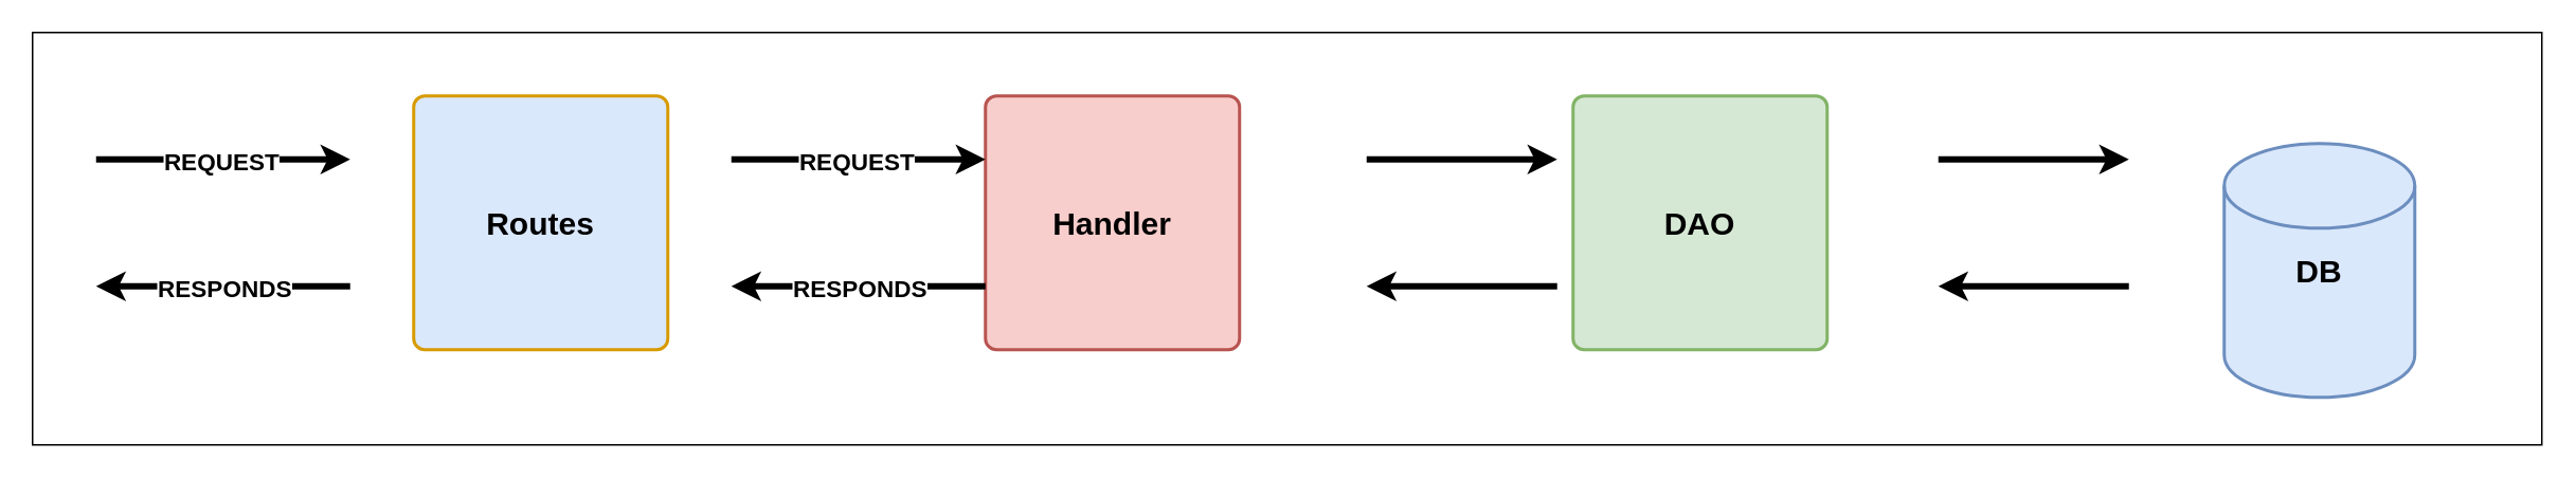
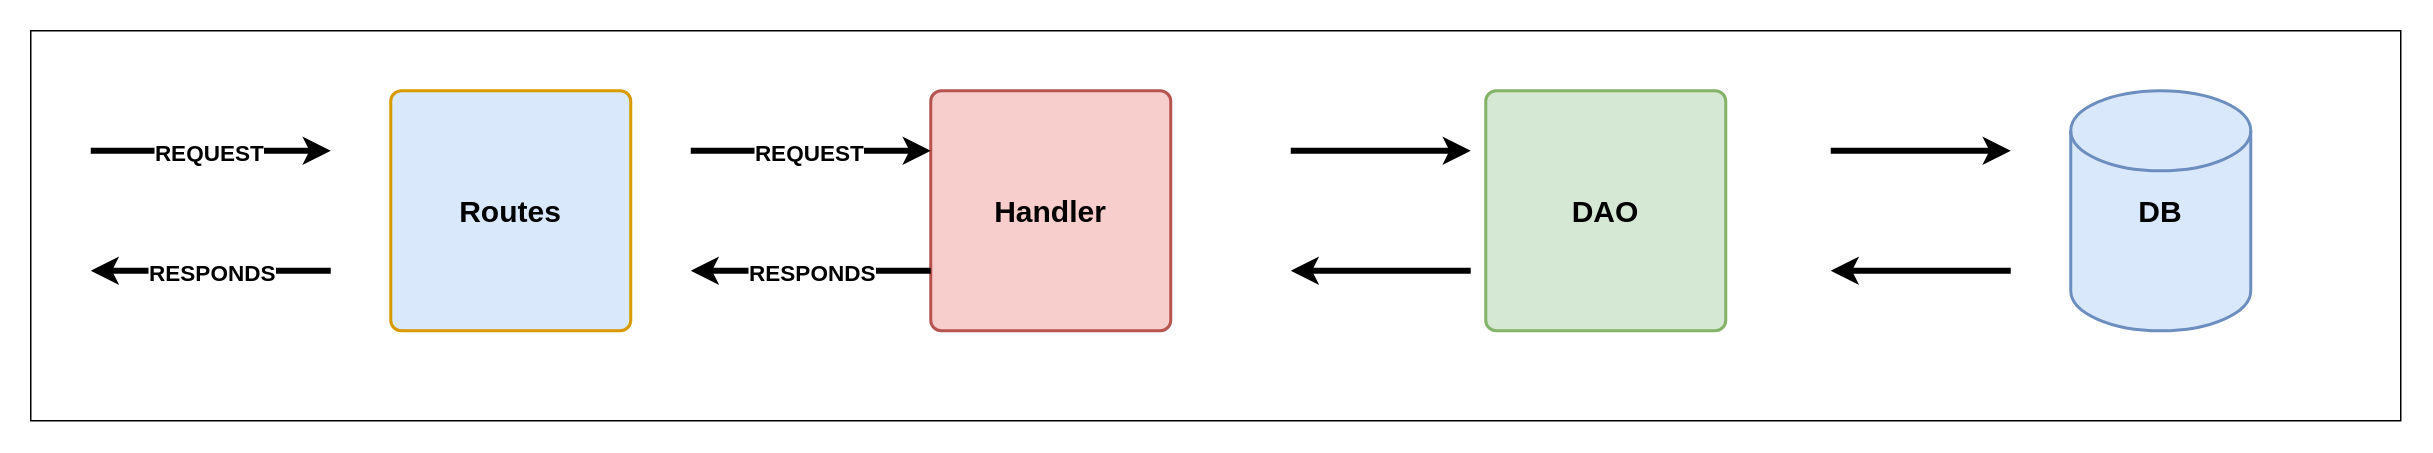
  <mxCell id="0" />
  <mxCell id="1" parent="0" />
  <mxCell id="2" value="" style="rounded=0;whiteSpace=wrap;html=1;" vertex="1" parent="1"><mxGeometry x="20" y="20" width="1580" height="260" as="geometry" /></mxCell>
  <mxCell id="3" value="&lt;font size=&quot;1&quot; style=&quot;&quot;&gt;&lt;b style=&quot;font-size: 20px;&quot;&gt;Routes&lt;/b&gt;&lt;/font&gt;" style="rounded=1;whiteSpace=wrap;html=1;absoluteArcSize=1;arcSize=14;strokeWidth=2;fillColor=#dae8fc;strokeColor=#d79b00;" vertex="1" parent="1"><mxGeometry x="260" y="60" width="160" height="160" as="geometry" /></mxCell>
  <mxCell id="4" value="&lt;font size=&quot;1&quot; style=&quot;&quot;&gt;&lt;b style=&quot;font-size: 20px;&quot;&gt;Handler&lt;/b&gt;&lt;/font&gt;" style="rounded=1;whiteSpace=wrap;html=1;absoluteArcSize=1;arcSize=14;strokeWidth=2;fillColor=#f8cecc;strokeColor=#b85450;" vertex="1" parent="1"><mxGeometry x="620" y="60" width="160" height="160" as="geometry" /></mxCell>
  <mxCell id="5" value="&lt;font size=&quot;1&quot; style=&quot;&quot;&gt;&lt;b style=&quot;font-size: 20px;&quot;&gt;DAO&lt;/b&gt;&lt;/font&gt;" style="rounded=1;whiteSpace=wrap;html=1;absoluteArcSize=1;arcSize=14;strokeWidth=2;fillColor=#d5e8d4;strokeColor=#82b366;" vertex="1" parent="1"><mxGeometry x="990" y="60" width="160" height="160" as="geometry" /></mxCell>
  <mxCell id="6" value="s" style="endArrow=classic;html=1;rounded=0;strokeWidth=4;" edge="1" parent="1"><mxGeometry relative="1" as="geometry"><mxPoint x="620" y="180" as="sourcePoint" /><mxPoint x="460" y="180" as="targetPoint" /><Array as="points"><mxPoint x="530" y="180" /></Array></mxGeometry></mxCell>
  <mxCell id="7" value="&lt;b&gt;&lt;font style=&quot;font-size: 15px;&quot;&gt;RESPONDS&lt;/font&gt;&lt;/b&gt;" style="edgeLabel;resizable=0;html=1;align=center;verticalAlign=middle;" connectable="0" vertex="1" parent="6"><mxGeometry relative="1" as="geometry" /></mxCell>
  <mxCell id="8" value="Re" style="endArrow=classic;html=1;rounded=0;strokeWidth=4;" edge="1" parent="1"><mxGeometry relative="1" as="geometry"><mxPoint x="460" y="100" as="sourcePoint" /><mxPoint x="620" y="100" as="targetPoint" /><Array as="points"><mxPoint x="520" y="100" /></Array></mxGeometry></mxCell>
  <mxCell id="9" value="&lt;font style=&quot;font-size: 15px;&quot;&gt;&lt;b&gt;REQUEST&lt;/b&gt;&lt;/font&gt;" style="edgeLabel;resizable=0;html=1;align=center;verticalAlign=middle;" connectable="0" vertex="1" parent="8"><mxGeometry relative="1" as="geometry"><mxPoint x="-2" as="offset" /></mxGeometry></mxCell>
  <mxCell id="10" value="s" style="endArrow=classic;html=1;rounded=0;strokeWidth=4;" edge="1" parent="1"><mxGeometry relative="1" as="geometry"><mxPoint x="220" y="180" as="sourcePoint" /><mxPoint x="60" y="180" as="targetPoint" /><Array as="points"><mxPoint x="130" y="180" /></Array></mxGeometry></mxCell>
  <mxCell id="11" value="&lt;b&gt;&lt;font style=&quot;font-size: 15px;&quot;&gt;RESPONDS&lt;/font&gt;&lt;/b&gt;" style="edgeLabel;resizable=0;html=1;align=center;verticalAlign=middle;" connectable="0" vertex="1" parent="10"><mxGeometry relative="1" as="geometry" /></mxCell>
  <mxCell id="12" value="Re" style="endArrow=classic;html=1;rounded=0;strokeWidth=4;" edge="1" parent="1"><mxGeometry relative="1" as="geometry"><mxPoint x="60" y="100" as="sourcePoint" /><mxPoint x="220" y="100" as="targetPoint" /><Array as="points"><mxPoint x="120" y="100" /></Array></mxGeometry></mxCell>
  <mxCell id="13" value="&lt;font style=&quot;font-size: 15px;&quot;&gt;&lt;b&gt;REQUEST&lt;/b&gt;&lt;/font&gt;" style="edgeLabel;resizable=0;html=1;align=center;verticalAlign=middle;" connectable="0" vertex="1" parent="12"><mxGeometry relative="1" as="geometry"><mxPoint x="-2" as="offset" /></mxGeometry></mxCell>
- <mxCell id="14" value="&lt;font size=&quot;1&quot; style=&quot;&quot;&gt;&lt;b style=&quot;font-size: 20px;&quot;&gt;DB&lt;/b&gt;&lt;/font&gt;" style="strokeWidth=2;html=1;shape=mxgraph.flowchart.database;whiteSpace=wrap;fillColor=#dae8fc;strokeColor=#6c8ebf;" vertex="1" parent="1"><mxGeometry x="1400" y="90" width="120" height="160" as="geometry" /></mxCell>
+ <mxCell id="14" value="&lt;font size=&quot;1&quot; style=&quot;&quot;&gt;&lt;b style=&quot;font-size: 20px;&quot;&gt;DB&lt;/b&gt;&lt;/font&gt;" style="strokeWidth=2;html=1;shape=mxgraph.flowchart.database;whiteSpace=wrap;fillColor=#dae8fc;strokeColor=#6c8ebf;" vertex="1" parent="1"><mxGeometry x="1380" y="60" width="120" height="160" as="geometry" /></mxCell>
  <mxCell id="15" value="" style="endArrow=classic;html=1;rounded=0;strokeWidth=4;" edge="1" parent="1"><mxGeometry width="50" height="50" relative="1" as="geometry"><mxPoint x="1220" y="100" as="sourcePoint" /><mxPoint x="1340" y="100" as="targetPoint" /></mxGeometry></mxCell>
  <mxCell id="16" value="" style="endArrow=classic;html=1;rounded=0;strokeWidth=4;" edge="1" parent="1"><mxGeometry width="50" height="50" relative="1" as="geometry"><mxPoint x="1340" y="180" as="sourcePoint" /><mxPoint x="1220" y="180" as="targetPoint" /></mxGeometry></mxCell>
  <mxCell id="17" value="" style="endArrow=classic;html=1;rounded=0;strokeWidth=4;" edge="1" parent="1"><mxGeometry width="50" height="50" relative="1" as="geometry"><mxPoint x="980" y="180" as="sourcePoint" /><mxPoint x="860" y="180" as="targetPoint" /></mxGeometry></mxCell>
  <mxCell id="18" value="" style="endArrow=classic;html=1;rounded=0;strokeWidth=4;" edge="1" parent="1"><mxGeometry width="50" height="50" relative="1" as="geometry"><mxPoint x="860" y="100" as="sourcePoint" /><mxPoint x="980" y="100" as="targetPoint" /></mxGeometry></mxCell>
